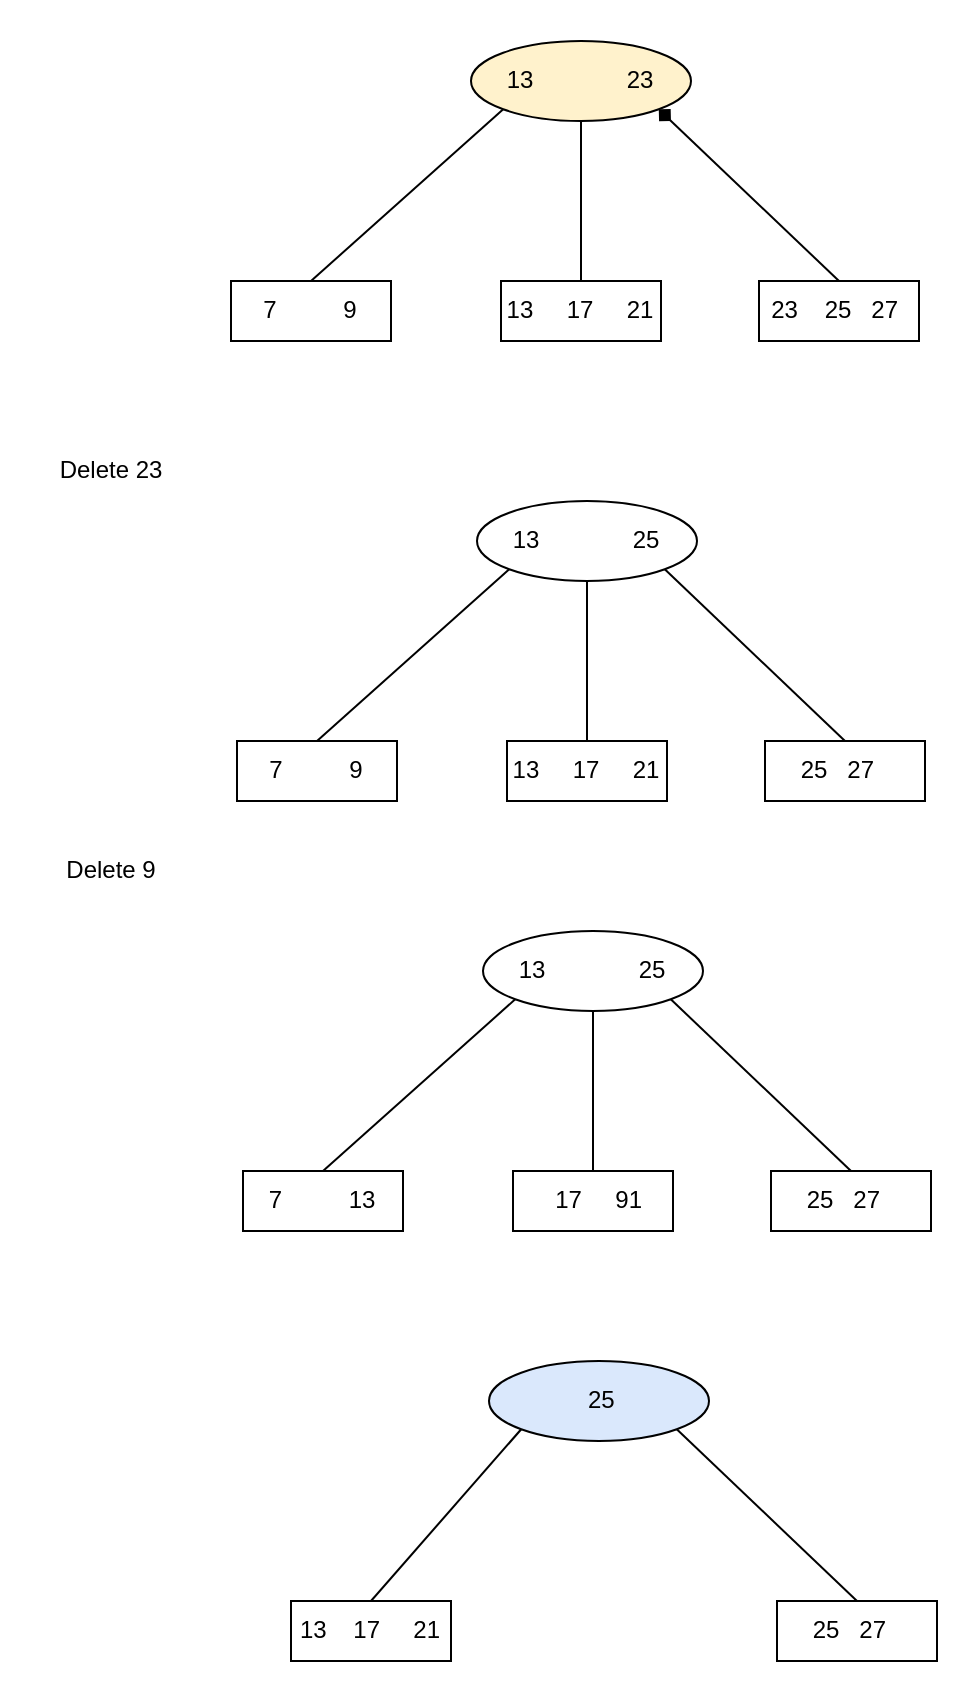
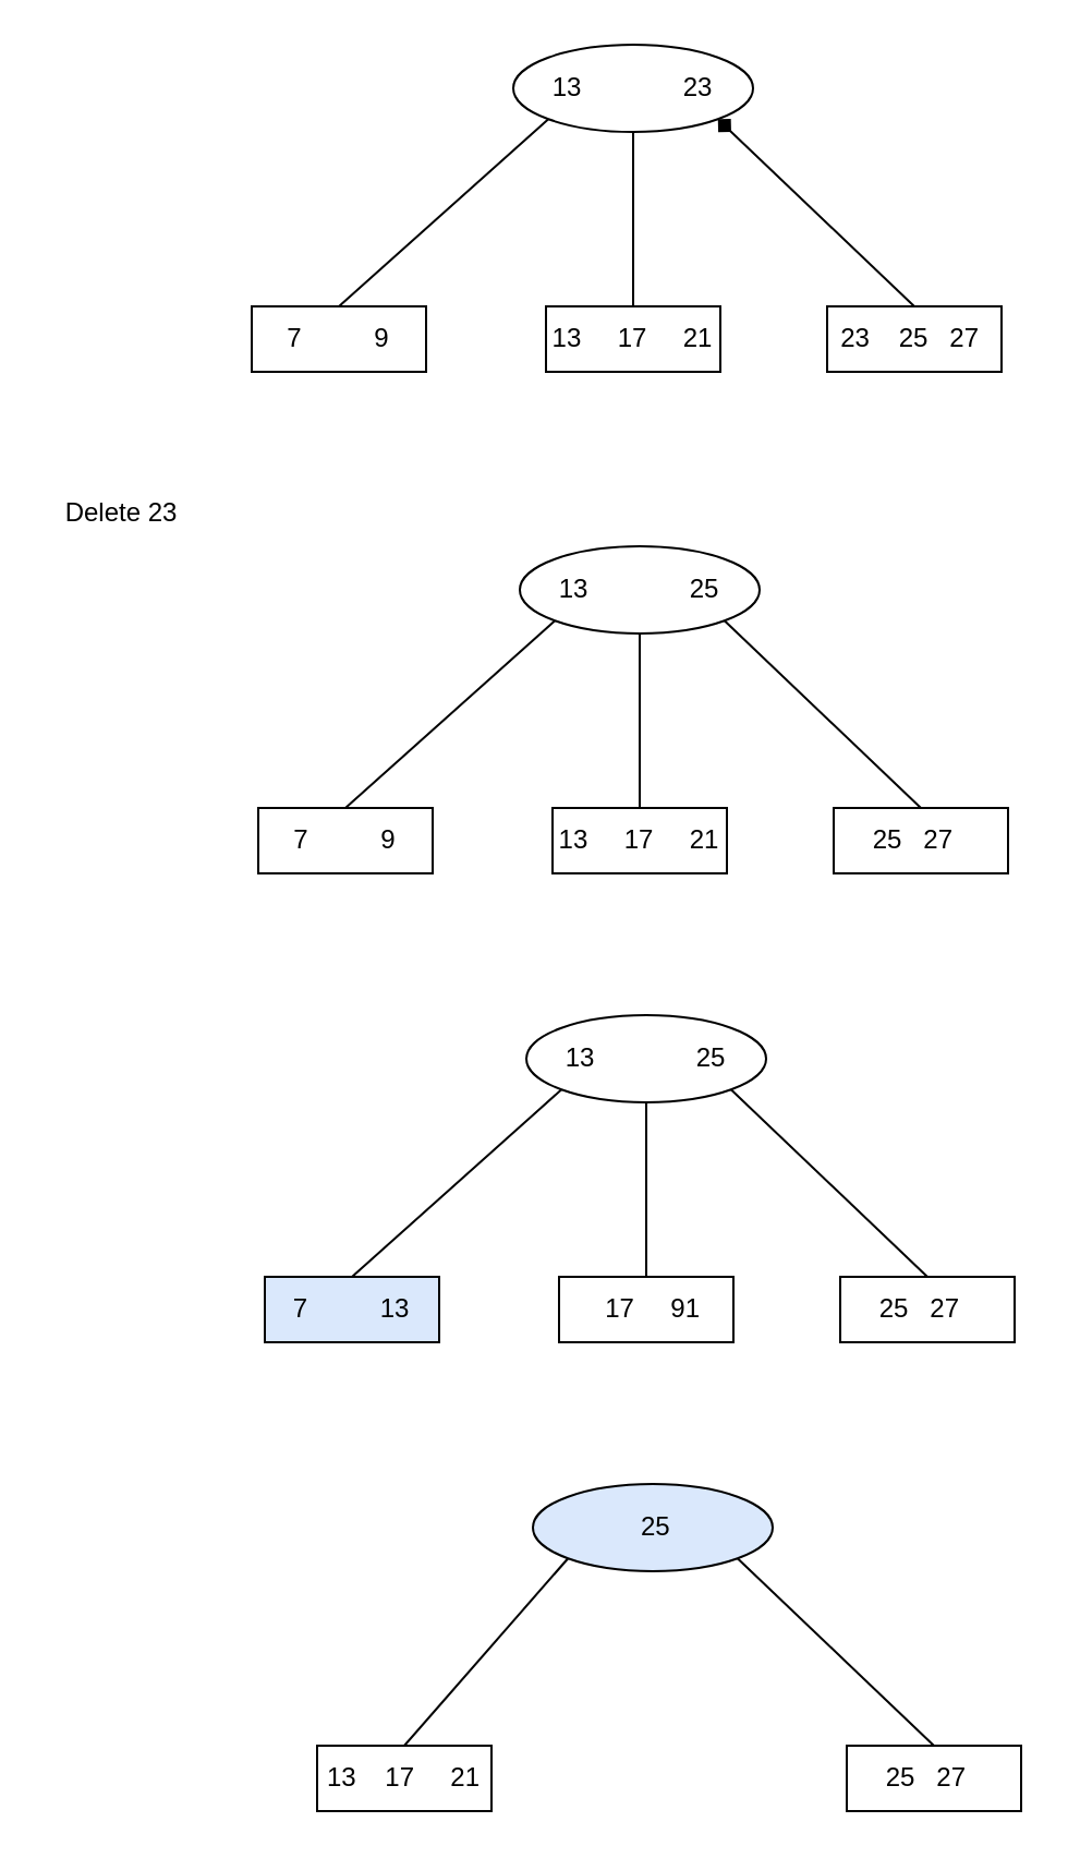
  <mxCell id="0" />
  <mxCell id="1" parent="0" />
- <mxCell id="2" value="13&amp;nbsp; &amp;nbsp; &amp;nbsp; &amp;nbsp; &amp;nbsp; &amp;nbsp; &amp;nbsp; 23" style="ellipse;whiteSpace=wrap;html=1;fillColor=#fff2cc;" parent="1" vertex="1"><mxGeometry x="235" y="20" width="110" height="40" as="geometry" /></mxCell>
+ <mxCell id="2" value="13&amp;nbsp; &amp;nbsp; &amp;nbsp; &amp;nbsp; &amp;nbsp; &amp;nbsp; &amp;nbsp; 23" style="ellipse;whiteSpace=wrap;html=1;" parent="1" vertex="1"><mxGeometry x="235" y="20" width="110" height="40" as="geometry" /></mxCell>
  <mxCell id="3" value="7&amp;nbsp; &amp;nbsp; &amp;nbsp; &amp;nbsp; &amp;nbsp; 9" style="rounded=0;whiteSpace=wrap;html=1;" parent="1" vertex="1"><mxGeometry x="115" y="140" width="80" height="30" as="geometry" /></mxCell>
  <mxCell id="4" value="13&amp;nbsp; &amp;nbsp; &amp;nbsp;17&amp;nbsp; &amp;nbsp; &amp;nbsp;21" style="rounded=0;whiteSpace=wrap;html=1;" parent="1" vertex="1"><mxGeometry x="250" y="140" width="80" height="30" as="geometry" /></mxCell>
  <mxCell id="5" value="&amp;nbsp;23&amp;nbsp; &amp;nbsp; 25&amp;nbsp; &amp;nbsp;27&amp;nbsp;&amp;nbsp;" style="rounded=0;whiteSpace=wrap;html=1;" parent="1" vertex="1"><mxGeometry x="379" y="140" width="80" height="30" as="geometry" /></mxCell>
  <mxCell id="6" value="" style="endArrow=none;html=1;entryX=0.5;entryY=1;entryDx=0;entryDy=0;exitX=0.5;exitY=0;exitDx=0;exitDy=0;" parent="1" source="4" target="2" edge="1"><mxGeometry width="50" height="50" relative="1" as="geometry"><mxPoint x="305" y="170" as="sourcePoint" /><mxPoint x="355" y="120" as="targetPoint" /></mxGeometry></mxCell>
  <mxCell id="7" value="" style="endArrow=none;html=1;entryX=0;entryY=1;entryDx=0;entryDy=0;exitX=0.5;exitY=0;exitDx=0;exitDy=0;" parent="1" source="3" target="2" edge="1"><mxGeometry width="50" height="50" relative="1" as="geometry"><mxPoint x="235" y="140" as="sourcePoint" /><mxPoint x="235" y="60" as="targetPoint" /></mxGeometry></mxCell>
  <mxCell id="8" value="" style="endArrow=diamond;html=1;entryX=1;entryY=1;entryDx=0;entryDy=0;exitX=0.5;exitY=0;exitDx=0;exitDy=0;" parent="1" source="5" target="2" edge="1"><mxGeometry width="50" height="50" relative="1" as="geometry"><mxPoint x="310" y="160" as="sourcePoint" /><mxPoint x="310" y="80" as="targetPoint" /></mxGeometry></mxCell>
  <mxCell id="9" value="Delete 23" style="text;html=1;align=center;verticalAlign=middle;resizable=0;points=[];autosize=1;strokeColor=none;fillColor=none;" parent="1" vertex="1"><mxGeometry x="20" y="220" width="70" height="30" as="geometry" /></mxCell>
  <mxCell id="10" value="13&amp;nbsp; &amp;nbsp; &amp;nbsp; &amp;nbsp; &amp;nbsp; &amp;nbsp; &amp;nbsp; 25" style="ellipse;whiteSpace=wrap;html=1;" parent="1" vertex="1"><mxGeometry x="238" y="250" width="110" height="40" as="geometry" /></mxCell>
  <mxCell id="11" value="7&amp;nbsp; &amp;nbsp; &amp;nbsp; &amp;nbsp; &amp;nbsp; 9" style="rounded=0;whiteSpace=wrap;html=1;" parent="1" vertex="1"><mxGeometry x="118" y="370" width="80" height="30" as="geometry" /></mxCell>
  <mxCell id="12" value="13&amp;nbsp; &amp;nbsp; &amp;nbsp;17&amp;nbsp; &amp;nbsp; &amp;nbsp;21" style="rounded=0;whiteSpace=wrap;html=1;" parent="1" vertex="1"><mxGeometry x="253" y="370" width="80" height="30" as="geometry" /></mxCell>
  <mxCell id="13" value="25&amp;nbsp; &amp;nbsp;27&amp;nbsp;&amp;nbsp;" style="rounded=0;whiteSpace=wrap;html=1;" parent="1" vertex="1"><mxGeometry x="382" y="370" width="80" height="30" as="geometry" /></mxCell>
  <mxCell id="14" value="" style="endArrow=none;html=1;entryX=0.5;entryY=1;entryDx=0;entryDy=0;exitX=0.5;exitY=0;exitDx=0;exitDy=0;" parent="1" source="12" target="10" edge="1"><mxGeometry width="50" height="50" relative="1" as="geometry"><mxPoint x="308" y="400" as="sourcePoint" /><mxPoint x="358" y="350" as="targetPoint" /></mxGeometry></mxCell>
  <mxCell id="15" value="" style="endArrow=none;html=1;entryX=0;entryY=1;entryDx=0;entryDy=0;exitX=0.5;exitY=0;exitDx=0;exitDy=0;" parent="1" source="11" target="10" edge="1"><mxGeometry width="50" height="50" relative="1" as="geometry"><mxPoint x="238" y="370" as="sourcePoint" /><mxPoint x="238" y="290" as="targetPoint" /></mxGeometry></mxCell>
  <mxCell id="16" value="" style="endArrow=none;html=1;entryX=1;entryY=1;entryDx=0;entryDy=0;exitX=0.5;exitY=0;exitDx=0;exitDy=0;" parent="1" source="13" target="10" edge="1"><mxGeometry width="50" height="50" relative="1" as="geometry"><mxPoint x="313" y="390" as="sourcePoint" /><mxPoint x="313" y="310" as="targetPoint" /></mxGeometry></mxCell>
- <mxCell id="17" value="Delete 9" style="text;html=1;align=center;verticalAlign=middle;resizable=0;points=[];autosize=1;strokeColor=none;fillColor=none;" parent="1" vertex="1"><mxGeometry x="20" y="420" width="70" height="30" as="geometry" /></mxCell>
  <mxCell id="18" value="13&amp;nbsp; &amp;nbsp; &amp;nbsp; &amp;nbsp; &amp;nbsp; &amp;nbsp; &amp;nbsp; 25" style="ellipse;whiteSpace=wrap;html=1;" parent="1" vertex="1"><mxGeometry x="241" y="465" width="110" height="40" as="geometry" /></mxCell>
- <mxCell id="19" value="7&amp;nbsp; &amp;nbsp; &amp;nbsp; &amp;nbsp; &amp;nbsp; 13" style="rounded=0;whiteSpace=wrap;html=1;" parent="1" vertex="1"><mxGeometry x="121" y="585" width="80" height="30" as="geometry" /></mxCell>
+ <mxCell id="19" value="7&amp;nbsp; &amp;nbsp; &amp;nbsp; &amp;nbsp; &amp;nbsp; 13" style="rounded=0;whiteSpace=wrap;html=1;fillColor=#dae8fc;" parent="1" vertex="1"><mxGeometry x="121" y="585" width="80" height="30" as="geometry" /></mxCell>
  <mxCell id="20" value="&amp;nbsp; 17&amp;nbsp; &amp;nbsp; &amp;nbsp;91" style="rounded=0;whiteSpace=wrap;html=1;" parent="1" vertex="1"><mxGeometry x="256" y="585" width="80" height="30" as="geometry" /></mxCell>
  <mxCell id="21" value="25&amp;nbsp; &amp;nbsp;27&amp;nbsp;&amp;nbsp;" style="rounded=0;whiteSpace=wrap;html=1;" parent="1" vertex="1"><mxGeometry x="385" y="585" width="80" height="30" as="geometry" /></mxCell>
  <mxCell id="22" value="" style="endArrow=none;html=1;entryX=0.5;entryY=1;entryDx=0;entryDy=0;exitX=0.5;exitY=0;exitDx=0;exitDy=0;" parent="1" source="20" target="18" edge="1"><mxGeometry width="50" height="50" relative="1" as="geometry"><mxPoint x="311" y="615" as="sourcePoint" /><mxPoint x="361" y="565" as="targetPoint" /></mxGeometry></mxCell>
  <mxCell id="23" value="" style="endArrow=none;html=1;entryX=0;entryY=1;entryDx=0;entryDy=0;exitX=0.5;exitY=0;exitDx=0;exitDy=0;" parent="1" source="19" target="18" edge="1"><mxGeometry width="50" height="50" relative="1" as="geometry"><mxPoint x="241" y="585" as="sourcePoint" /><mxPoint x="241" y="505" as="targetPoint" /></mxGeometry></mxCell>
  <mxCell id="24" value="" style="endArrow=none;html=1;entryX=1;entryY=1;entryDx=0;entryDy=0;exitX=0.5;exitY=0;exitDx=0;exitDy=0;" parent="1" source="21" target="18" edge="1"><mxGeometry width="50" height="50" relative="1" as="geometry"><mxPoint x="316" y="605" as="sourcePoint" /><mxPoint x="316" y="525" as="targetPoint" /></mxGeometry></mxCell>
  <mxCell id="25" value="&amp;nbsp;25" style="ellipse;whiteSpace=wrap;html=1;fillColor=#dae8fc;" parent="1" vertex="1"><mxGeometry x="244" y="680" width="110" height="40" as="geometry" /></mxCell>
  <mxCell id="26" value="13&amp;nbsp; &amp;nbsp; 17&amp;nbsp; &amp;nbsp; &amp;nbsp;21" style="rounded=0;whiteSpace=wrap;html=1;" parent="1" vertex="1"><mxGeometry x="145" y="800" width="80" height="30" as="geometry" /></mxCell>
  <mxCell id="27" value="25&amp;nbsp; &amp;nbsp;27&amp;nbsp;&amp;nbsp;" style="rounded=0;whiteSpace=wrap;html=1;" parent="1" vertex="1"><mxGeometry x="388" y="800" width="80" height="30" as="geometry" /></mxCell>
  <mxCell id="28" value="" style="endArrow=none;html=1;exitX=0.5;exitY=0;exitDx=0;exitDy=0;entryX=0;entryY=1;entryDx=0;entryDy=0;" parent="1" source="26" target="25" edge="1"><mxGeometry width="50" height="50" relative="1" as="geometry"><mxPoint x="314" y="830" as="sourcePoint" /><mxPoint x="299" y="720" as="targetPoint" /></mxGeometry></mxCell>
  <mxCell id="29" value="" style="endArrow=none;html=1;entryX=1;entryY=1;entryDx=0;entryDy=0;exitX=0.5;exitY=0;exitDx=0;exitDy=0;" parent="1" source="27" target="25" edge="1"><mxGeometry width="50" height="50" relative="1" as="geometry"><mxPoint x="319" y="820" as="sourcePoint" /><mxPoint x="319" y="740" as="targetPoint" /></mxGeometry></mxCell>
